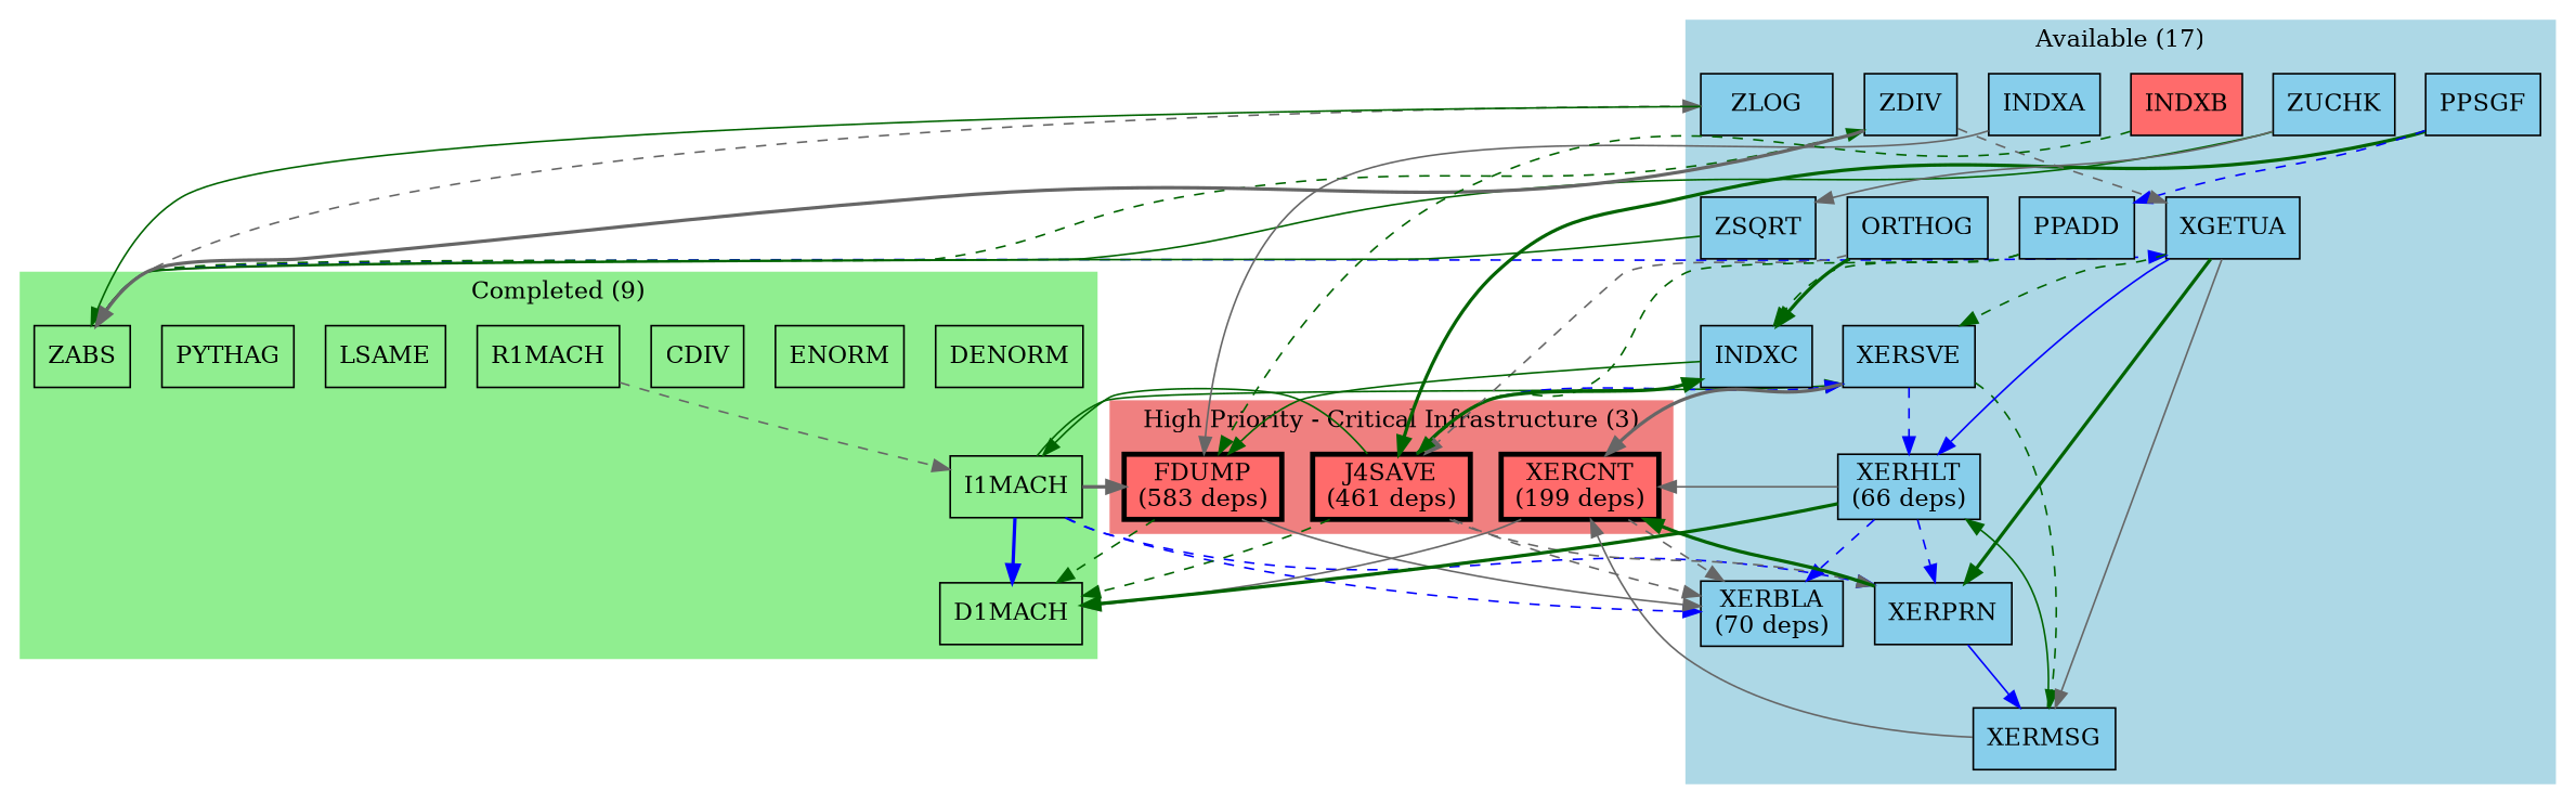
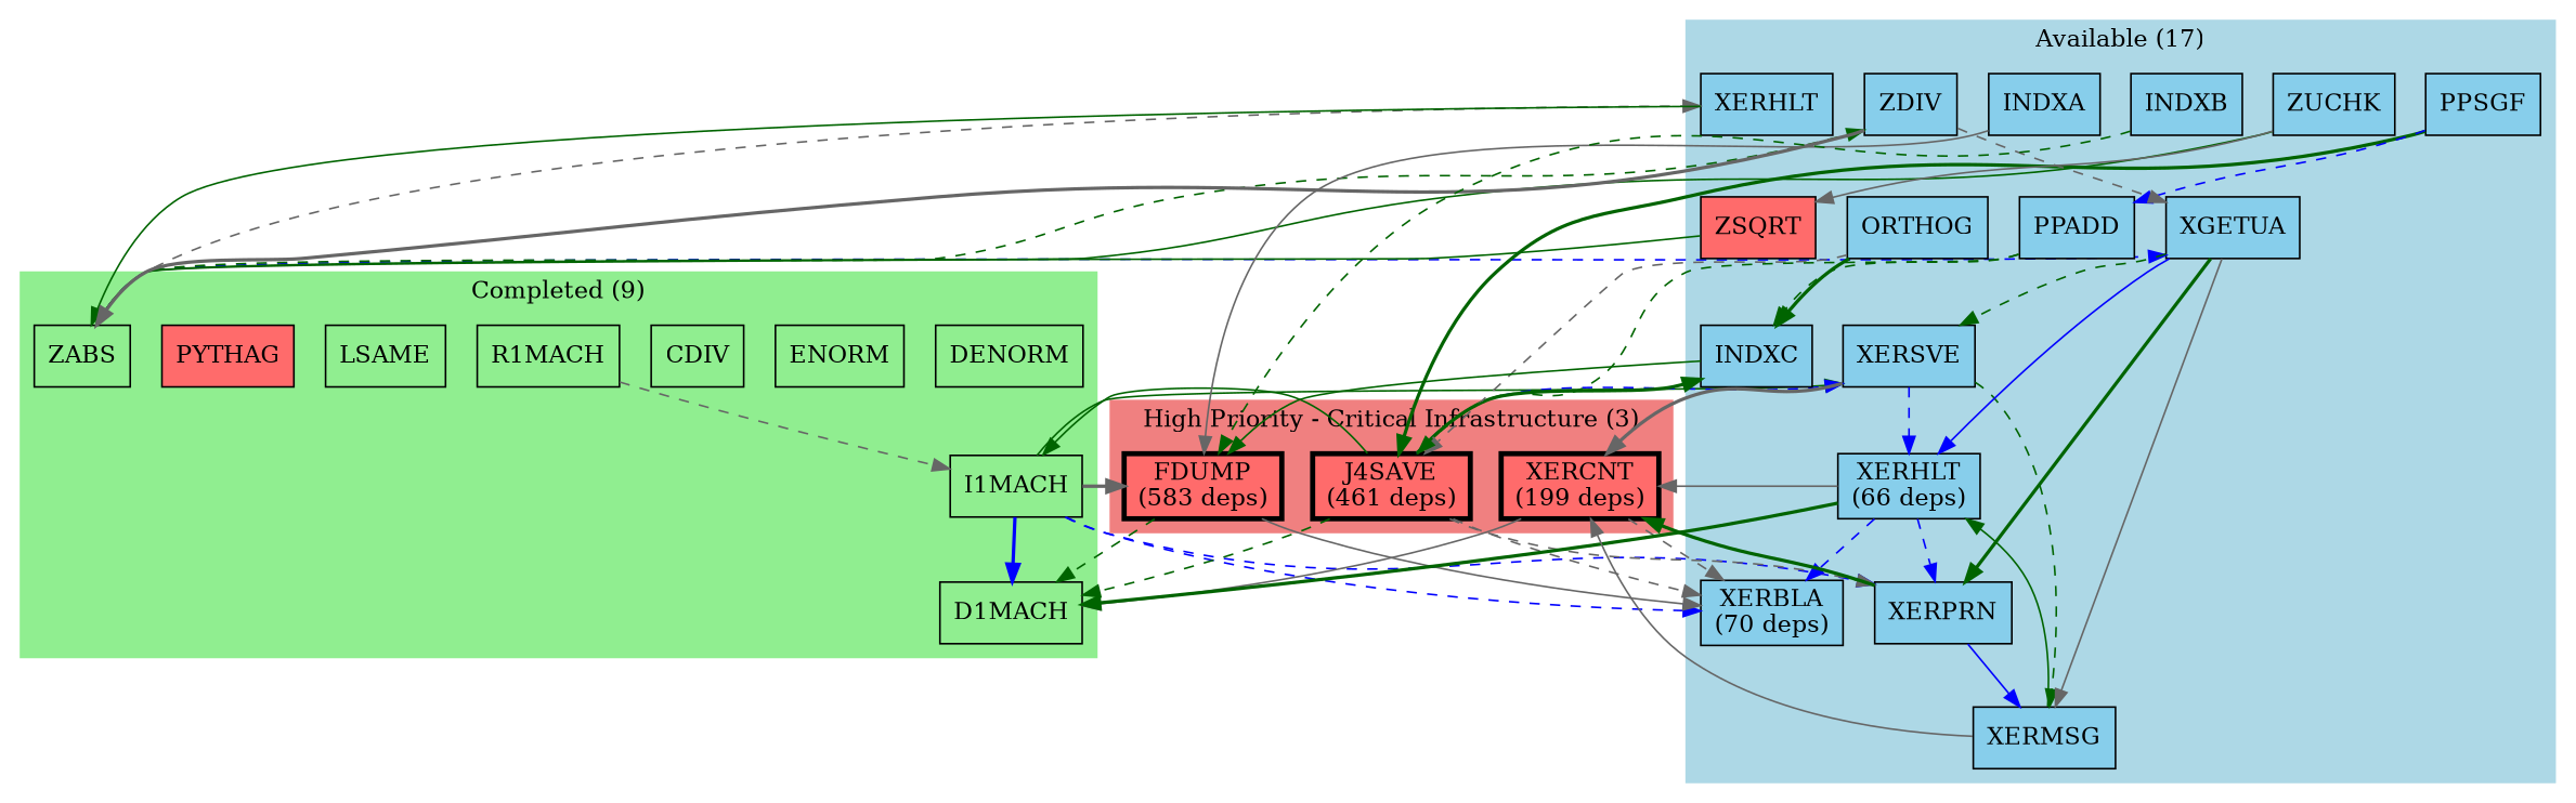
  digraph {
    rankdir=TB
    node [fillcolor="#87CEEB" shape=box style=filled]
    edge [color=darkgreen style=dashed]
    DENORM [fillcolor="#90EE90"]
    ENORM [fillcolor="#90EE90"]
    CDIV [fillcolor="#90EE90"]
    D1MACH [fillcolor="#90EE90"]
    R1MACH [fillcolor="#90EE90"]
    LSAME [fillcolor="#90EE90"]
    I1MACH [fillcolor="#90EE90"]
-   PYTHAG [fillcolor="#90EE90"]
+   PYTHAG [fillcolor="#FF6B6B"]
    ZABS [fillcolor="#90EE90"]
    n10 [fillcolor="#FF6B6B" label="XERCNT\n(199 deps)" penwidth=3]
    n11 [fillcolor="#FF6B6B" label="J4SAVE\n(461 deps)" penwidth=3]
    n12 [fillcolor="#FF6B6B" label="FDUMP\n(583 deps)" penwidth=3]
    n13 [label=PPSGF]
    n14 [label=ZUCHK]
    n15 [label="XERBLA\n(70 deps)"]
    n16 [label="XERHLT\n(66 deps)"]
-   n17 [label=ZSQRT]
+   n17 [fillcolor="#FF6B6B" label=ZSQRT]
    n18 [label=XERSVE]
    n19 [label=XERMSG]
    n20 [label=XGETUA]
-   n21 [label=ZLOG]
+   n21 [label=XERHLT]
    n22 [label=XERPRN]
    n23 [label=INDXA]
    n24 [label=ORTHOG]
    n25 [label=ZDIV]
    n26 [label=INDXC]
    n27 [label=PPADD]
-   n28 [fillcolor="#FF6B6B" label=INDXB]
+   n28 [label=INDXB]
    subgraph cluster_1 {
      color=lightgreen
      label="Completed (9)"
      style=filled
      DENORM
      ENORM
      CDIV
      D1MACH
      R1MACH
      LSAME
      I1MACH
      PYTHAG
      ZABS
    }
    subgraph cluster_2 {
      color=lightcoral
      label="High Priority - Critical Infrastructure (3)"
      style=filled
      n10
      n11
      n12
    }
    subgraph cluster_3 {
      color=lightblue
      label="Available (17)"
      style=filled
      n13
      n14
      n15
      n16
      n17
      n18
      n19
      n20
      n21
      n22
      n23
      n24
      n25
      n26
      n27
      n28
    }
    R1MACH -> I1MACH [color=gray40]
    I1MACH -> D1MACH [color=blue style=bold]
    I1MACH -> n12 [color=gray40 style=bold]
    I1MACH -> n15 [color=blue]
    I1MACH -> n18 [style=solid]
    I1MACH -> n22 [color=blue]
    ZABS -> n20 [color=blue]
    ZABS -> n21 [color=gray40]
    ZABS -> n25
    n10 -> D1MACH [color=gray40 style=solid]
    n10 -> n15 [color=gray40]
    n11 -> D1MACH
    n11 -> I1MACH [style=solid]
    n11 -> n15 [color=gray40]
    n11 -> n18 [color=blue]
    n11 -> n22 [color=gray40]
    n11 -> n26 [style=bold]
    n12 -> D1MACH
    n12 -> n15 [color=gray40 style=solid]
    n13 -> n11 [style=bold]
    n13 -> n27 [color=blue]
    n14 -> ZABS [style=solid]
    n14 -> n17 [color=gray40 style=solid]
    n16 -> D1MACH [style=bold]
    n16 -> n10 [color=gray40 style=solid]
    n16 -> n15 [color=blue]
    n16 -> n22 [color=blue]
    n17 -> ZABS [style=solid]
    n18 -> n10 [color=gray40 style=bold]
    n18 -> n16 [color=blue]
    n18 -> n19
    n19 -> n10 [color=gray40 style=solid]
    n19 -> n16 [style=solid]
    n20 -> n16 [color=blue style=solid]
    n20 -> n18
    n20 -> n19 [color=gray40 style=solid]
    n20 -> n22 [style=bold]
    n21 -> ZABS [style=solid]
    n22 -> n10 [style=bold]
    n22 -> n19 [color=blue style=solid]
    n23 -> n12 [color=gray40 style=solid]
    n24 -> n11 [color=gray40]
    n24 -> n26 [style=bold]
    n25 -> ZABS [color=gray40 style=bold]
    n25 -> n20 [color=gray40]
    n26 -> n12 [style=solid]
    n27 -> n11
    n27 -> n26
    n28 -> n12
  }
